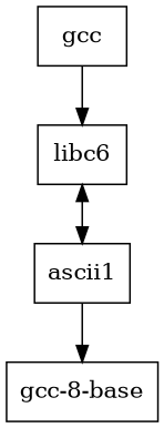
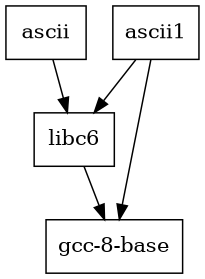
  digraph {
    concentrate=true
    node [shape=box]
-   ascii [label=gcc]
+   ascii
    libc6
    n3 [label=ascii1]
    "gcc-8-base"
    ascii -> libc6
-   libc6 -> n3
+   libc6 -> "gcc-8-base"
    n3 -> libc6
    n3 -> "gcc-8-base"
  }
